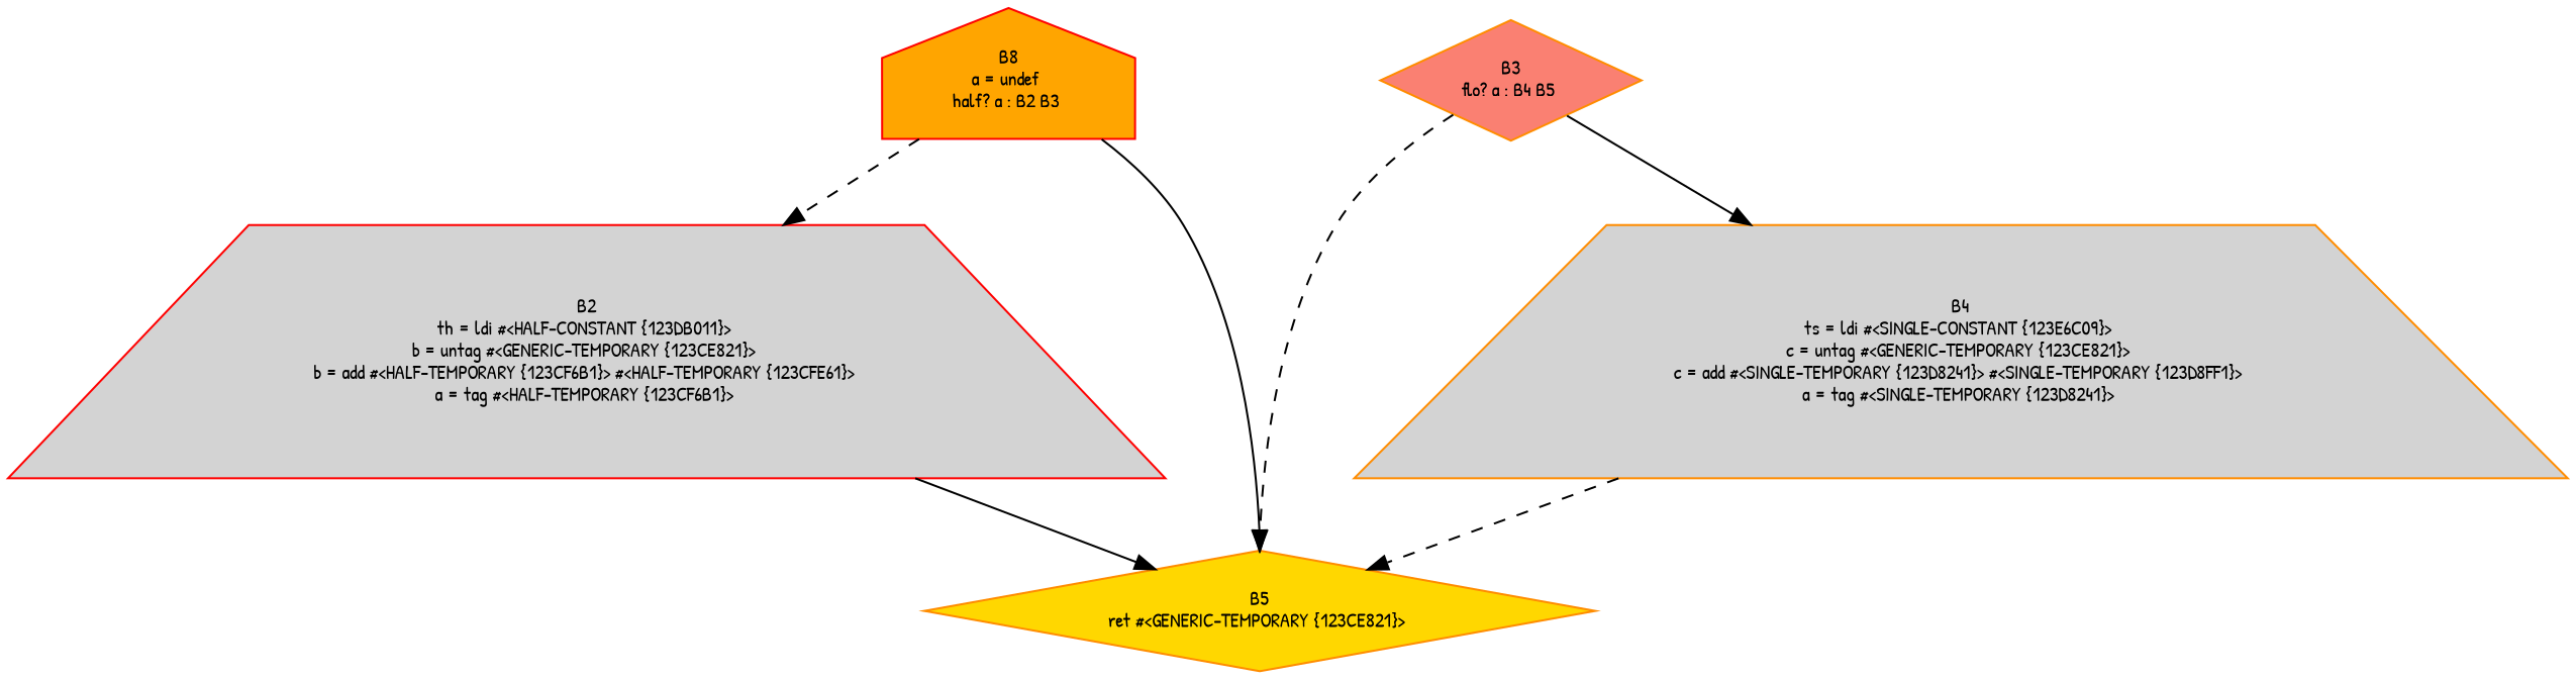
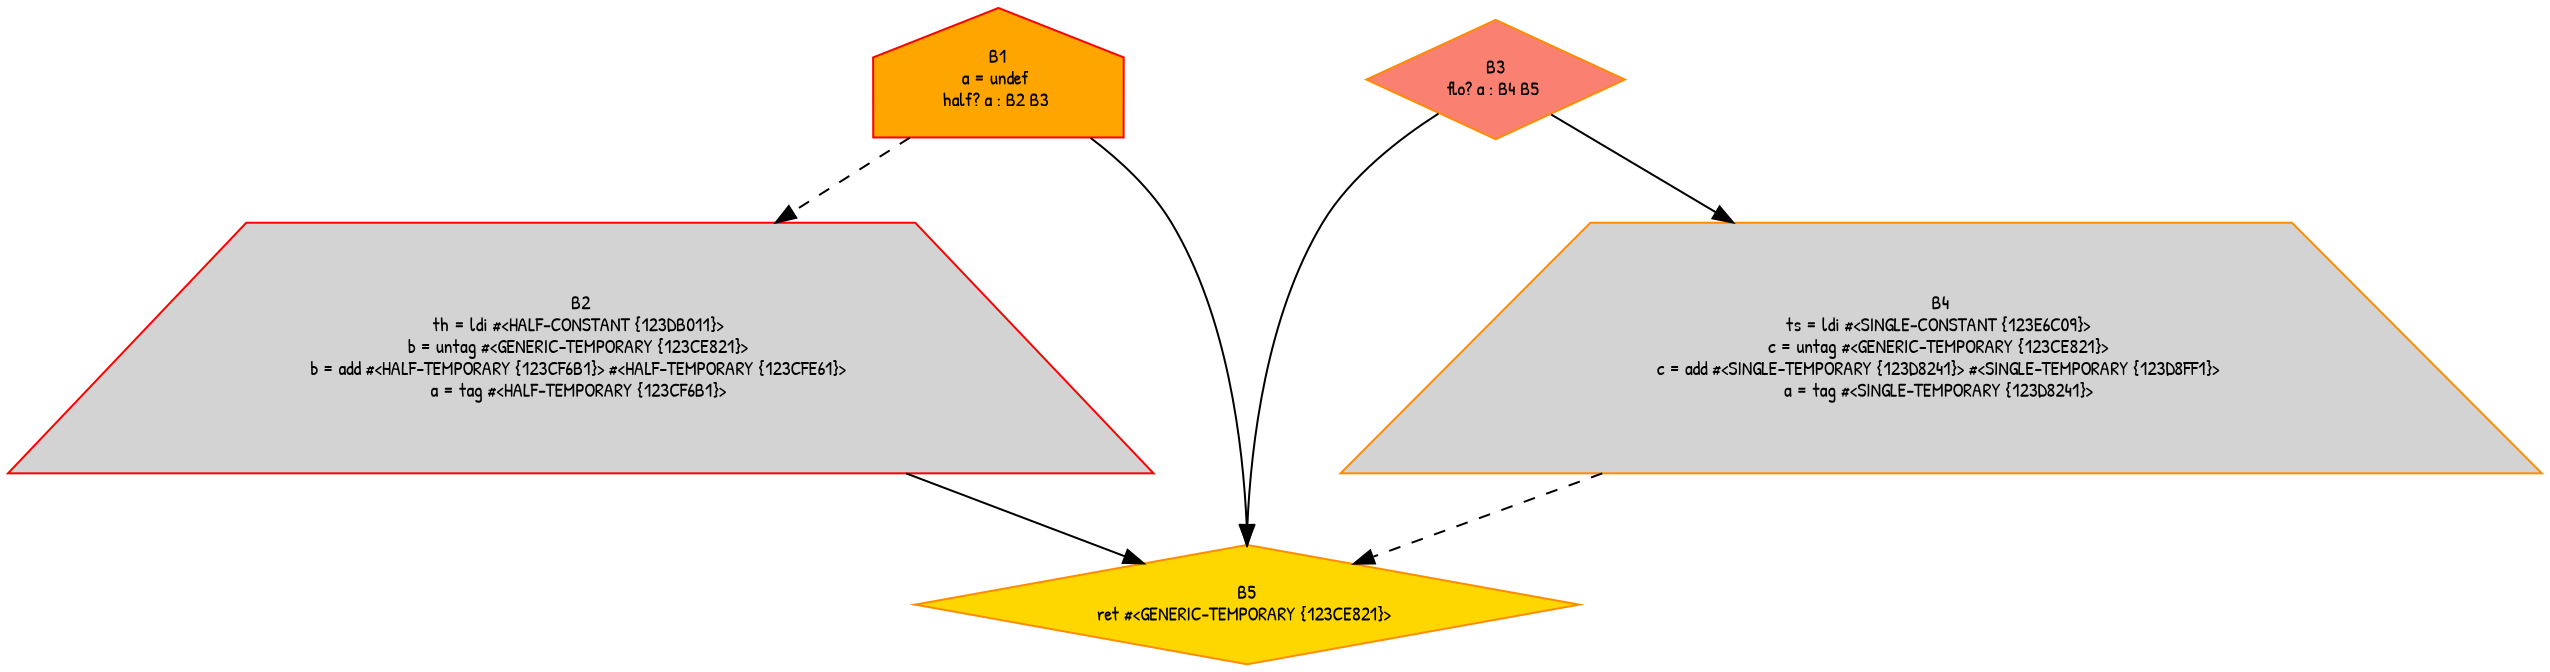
  digraph {
    fontname="Patrick Hand"
    node [color=darkorange fillcolor=lightgrey fontname="Patrick Hand" fontsize=10 shape=trapezium style=filled]
    edge [fontname="Patrick Hand" style=solid]
-   n1 [color=red fillcolor=orange label="B8\na = undef \nhalf? a : B2 B3 \n" shape=house]
+   n1 [color=red fillcolor=orange label="B1\na = undef \nhalf? a : B2 B3 \n" shape=house]
    n2 [color=red label="B2\nth = ldi #<HALF-CONSTANT {123DB011}> \nb = untag #<GENERIC-TEMPORARY {123CE821}> \nb = add #<HALF-TEMPORARY {123CF6B1}> #<HALF-TEMPORARY {123CFE61}> \na = tag #<HALF-TEMPORARY {123CF6B1}> \n"]
    n3 [fillcolor=gold label="B5\nret #<GENERIC-TEMPORARY {123CE821}> \n" shape=diamond]
    n4 [fillcolor=salmon label="B3\nflo? a : B4 B5 \n" shape=diamond]
    n5 [label="B4\nts = ldi #<SINGLE-CONSTANT {123E6C09}> \nc = untag #<GENERIC-TEMPORARY {123CE821}> \nc = add #<SINGLE-TEMPORARY {123D8241}> #<SINGLE-TEMPORARY {123D8FF1}> \na = tag #<SINGLE-TEMPORARY {123D8241}> \n"]
    n1 -> n2 [style=dashed]
    n1 -> n3
    n2 -> n3
-   n4 -> n3 [style=dashed]
+   n4 -> n3
    n4 -> n5
    n5 -> n3 [style=dashed]
  }
